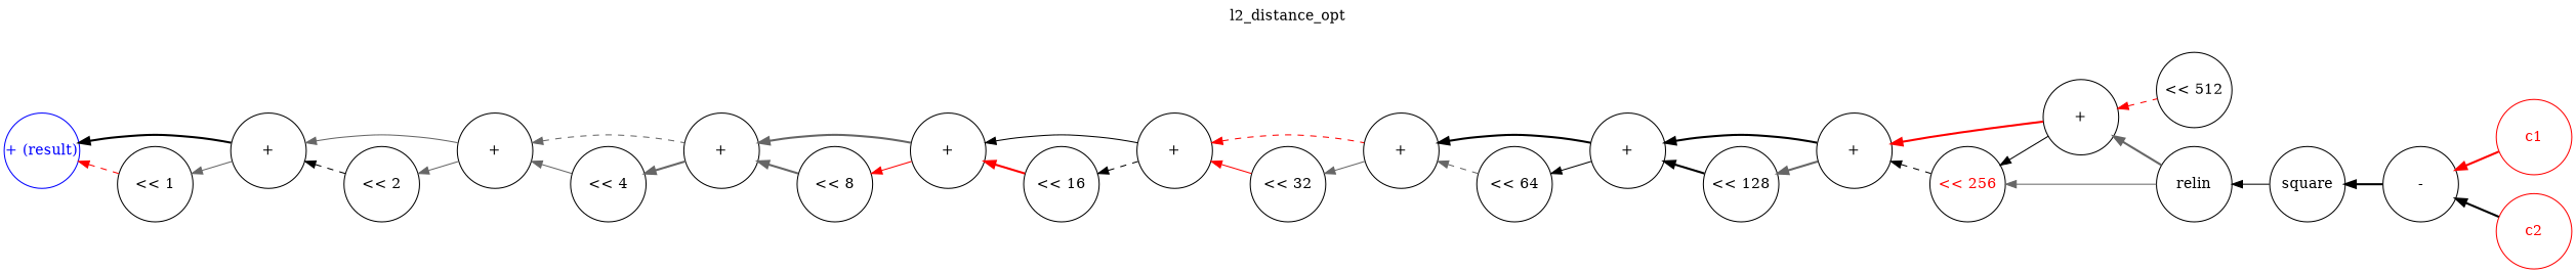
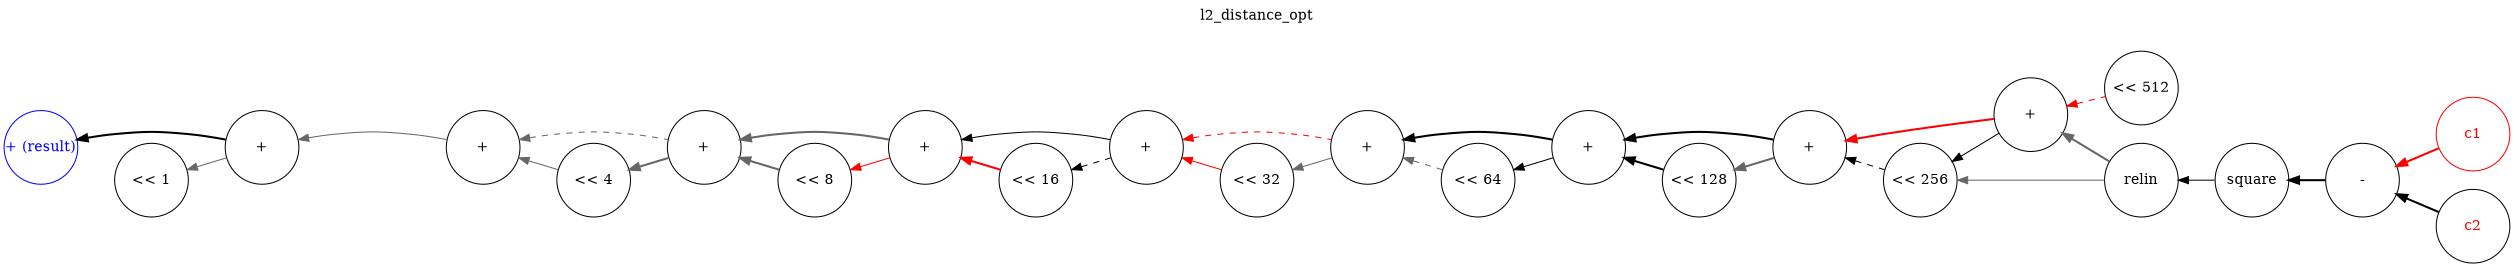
  digraph {
    label=l2_distance_opt
    labelloc=t
    rankdir=LR
    node [color=black fontcolor=black margin=0 shape=circle style=solid]
    edge [color=black dir=back style=bold]
    n1 [color=red fontcolor=red label=c1 width=1]
-   n2 [color=red fontcolor=red label=c2 width=1]
+   n2 [fontcolor=red label=c2 width=1]
    n3 [label="-" width=1]
    n4 [label=square width=1]
    n5 [label=relin width=1]
    n6 [label="<< 512" width=1]
    n7 [label="+" width=1]
-   n8 [fontcolor=red label="<< 256" width=1]
+   n8 [label="<< 256" width=1]
    n9 [label="+" width=1]
    n10 [label="<< 128" width=1]
    n11 [label="+" width=1]
    n12 [label="<< 64" width=1]
    n13 [label="+" width=1]
    n14 [label="<< 32" width=1]
    n15 [label="+" width=1]
    n16 [label="<< 16" width=1]
    n17 [label="+" width=1]
    n18 [label="<< 8" width=1]
    n19 [label="+" width=1]
    n20 [label="<< 4" width=1]
    n21 [label="+" width=1]
-   n22 [label="<< 2" width=1]
    n23 [label="+" width=1]
    n24 [label="<< 1" width=1]
    n25 [color=blue fontcolor=blue label="+ (result)" width=1]
    n3 -> n1 [color=red]
    n3 -> n2
    n4 -> n3
    n5 -> n4 [style=solid]
    n7 -> n5 [color=gray40]
    n7 -> n6 [color=red style=dashed]
    n8 -> n5 [color=gray40 style=solid]
    n8 -> n7 [style=solid]
    n9 -> n7 [color=red]
    n9 -> n8 [style=dashed]
    n10 -> n9 [color=gray40]
    n11 -> n9
    n11 -> n10
    n12 -> n11 [style=solid]
    n13 -> n11
    n13 -> n12 [color=gray40 style=dashed]
    n14 -> n13 [color=gray40 style=solid]
    n15 -> n13 [color=red style=dashed]
    n15 -> n14 [color=red style=solid]
    n16 -> n15 [style=dashed]
    n17 -> n15 [style=solid]
    n17 -> n16 [color=red]
    n18 -> n17 [color=red style=solid]
    n19 -> n17 [color=gray40]
    n19 -> n18 [color=gray40]
    n20 -> n19 [color=gray40]
    n21 -> n19 [color=gray40 style=dashed]
    n21 -> n20 [color=gray40 style=solid]
-   n22 -> n21 [color=gray40 style=solid]
    n23 -> n21 [color=gray40 style=solid]
-   n23 -> n22 [style=dashed]
    n24 -> n23 [color=gray40 style=solid]
    n25 -> n23
-   n25 -> n24 [color=red style=dashed]
  }
